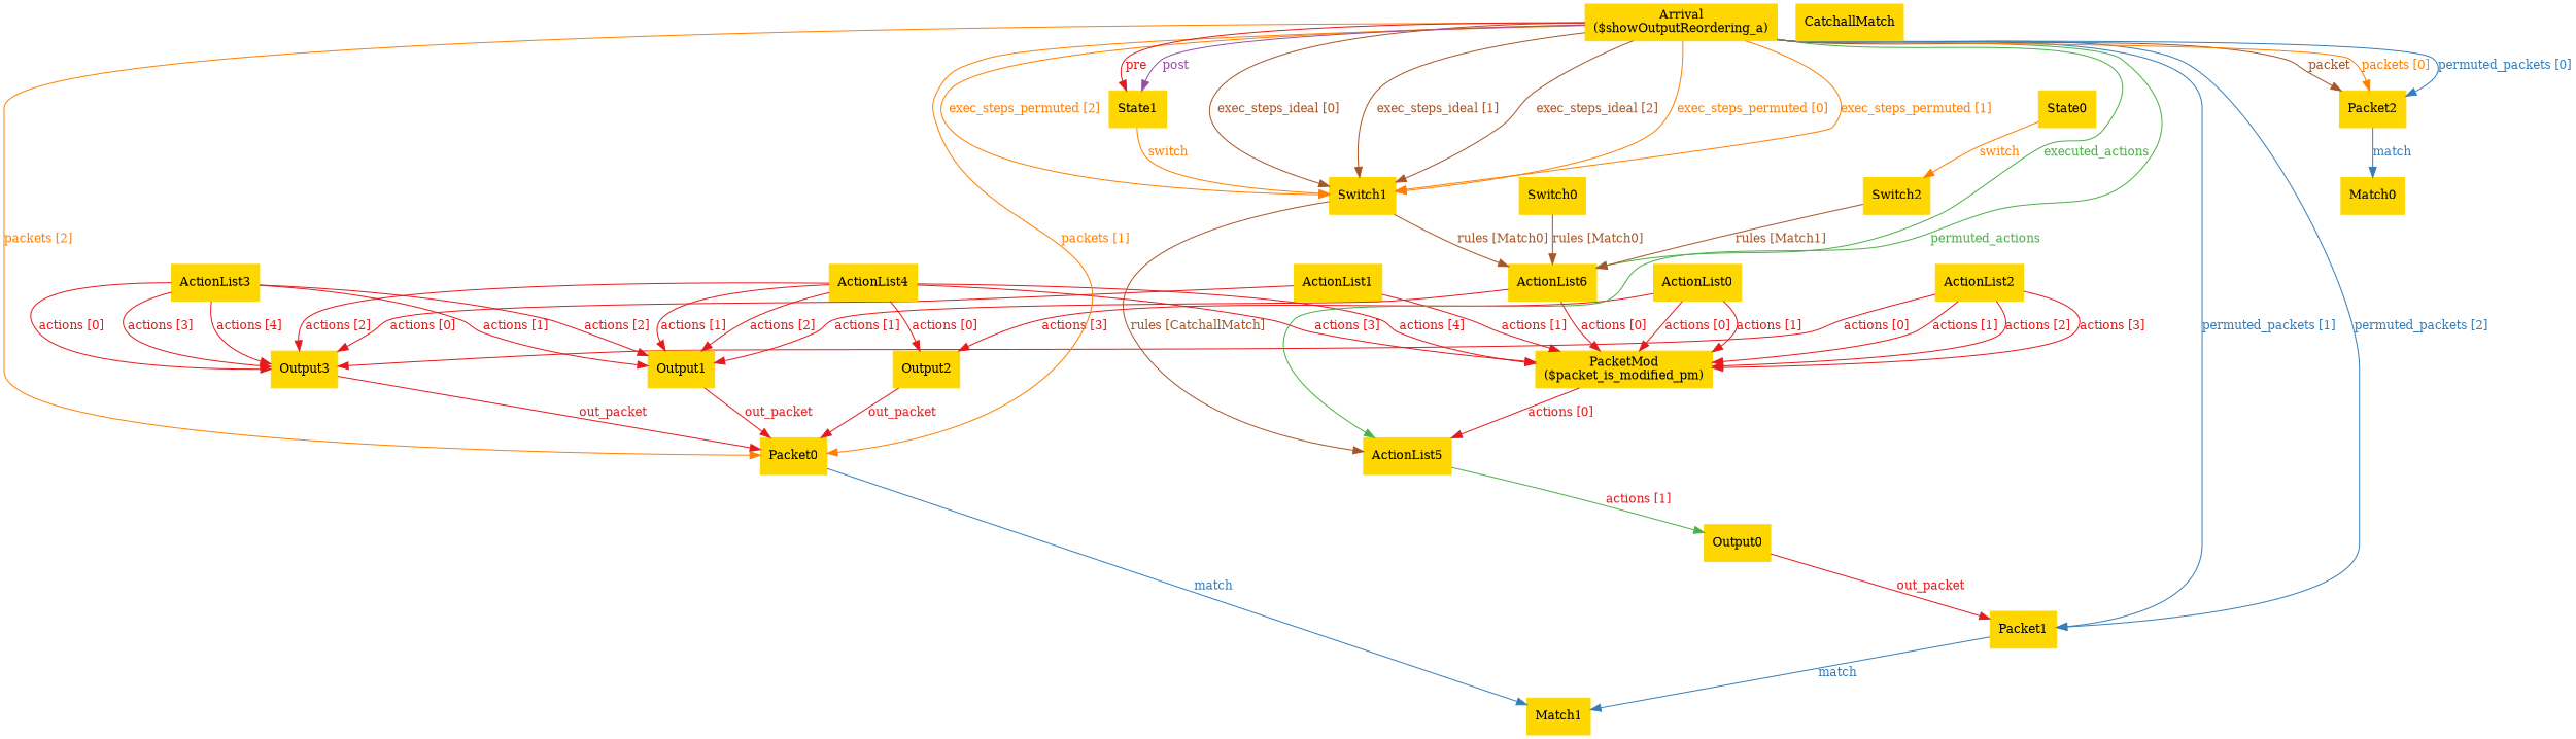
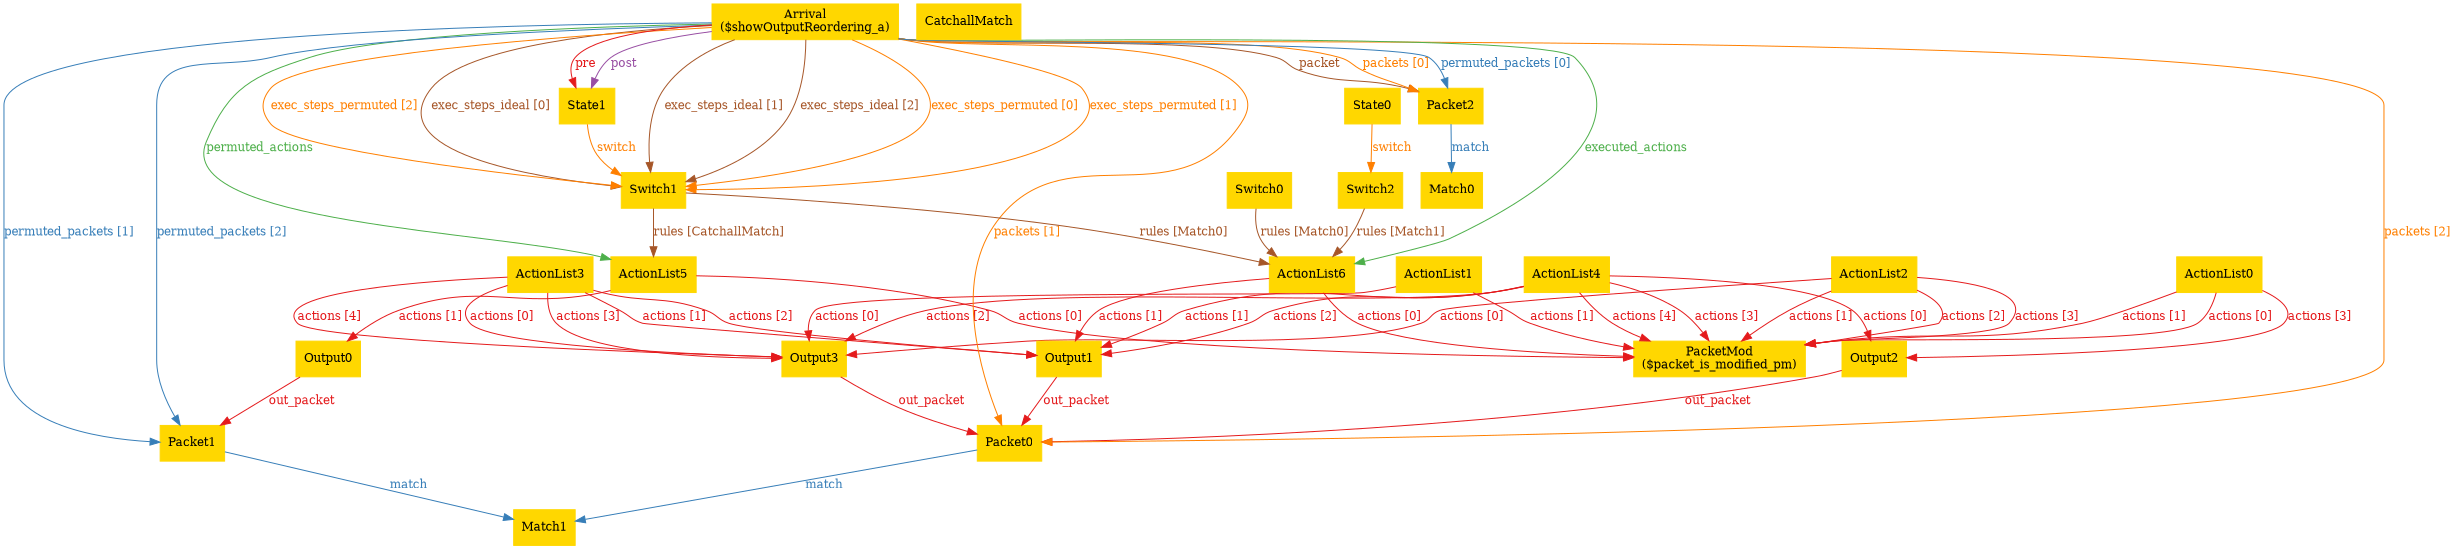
  digraph {
    fontsize=12
    rankdir=TB
    node [color="#ffd700" fontcolor="#000000" fontsize=12 shape=box style="filled, solid"]
    edge [color="#e41a1c" dir=forward fontcolor="#e41a1c" fontsize=12 style=solid uuid="<Arrival, 0, Switch1>" weight=1]
    n1 [label=ActionList0 uuid=ActionList0]
    n2 [label="PacketMod\n($packet_is_modified_pm)" uuid=PacketMod]
    n3 [label=Output2 uuid=Output2]
    n4 [label=Output3 uuid=Output3]
    n5 [label=Packet0 uuid=Packet0]
    n6 [label=Match1 uuid=Match1]
    n7 [label=ActionList1 uuid=ActionList1]
    n8 [label=ActionList2 uuid=ActionList2]
    n9 [label=ActionList3 uuid=ActionList3]
    n10 [label=Output1 uuid=Output1]
    n11 [label=ActionList4 uuid=ActionList4]
    n12 [label=ActionList5 uuid=ActionList5]
    n13 [label=Output0 uuid=Output0]
    n14 [label=Packet1 uuid=Packet1]
    n15 [label=ActionList6 uuid=ActionList6]
    n16 [label="Arrival\n($showOutputReordering_a)" uuid=Arrival]
    n17 [label=Switch1 uuid=Switch1]
    n18 [label=Packet2 uuid=Packet2]
    n19 [label=State1 uuid=State1]
    n20 [label=Match0 uuid=Match0]
    n21 [label=Switch0 uuid=Switch0]
    n22 [label=Switch2 uuid=Switch2]
    n23 [label=State0 uuid=State0]
    n24 [label=CatchallMatch uuid=CatchallMatch]
    n1 -> n2 [label="actions [0]" uuid="<ActionList0, 0, PacketMod>"]
    n1 -> n2 [label="actions [1]" uuid="<ActionList0, 1, PacketMod>"]
    n1 -> n3 [label="actions [3]" uuid="<ActionList0, 3, Output2>"]
    n3 -> n5 [label=out_packet uuid="<Output2, Packet0>"]
    n4 -> n5 [label=out_packet uuid="<Output3, Packet0>"]
    n5 -> n6 [color="#377eb8" fontcolor="#377eb8" label=match uuid="<Packet0, Match1>"]
    n7 -> n2 [label="actions [1]" uuid="<ActionList1, 1, PacketMod>"]
    n7 -> n4 [label="actions [0]" uuid="<ActionList1, 0, Output3>"]
    n8 -> n2 [label="actions [1]" uuid="<ActionList2, 1, PacketMod>"]
    n8 -> n2 [label="actions [2]" uuid="<ActionList2, 2, PacketMod>"]
    n8 -> n2 [label="actions [3]" uuid="<ActionList2, 3, PacketMod>"]
    n8 -> n4 [label="actions [0]" uuid="<ActionList2, 0, Output3>"]
    n9 -> n4 [label="actions [0]" uuid="<ActionList3, 0, Output3>"]
    n9 -> n4 [label="actions [3]" uuid="<ActionList3, 3, Output3>"]
    n9 -> n4 [label="actions [4]" uuid="<ActionList3, 4, Output3>"]
    n9 -> n10 [label="actions [1]" uuid="<ActionList3, 1, Output1>"]
    n9 -> n10 [label="actions [2]" uuid="<ActionList3, 2, Output1>"]
    n10 -> n5 [label=out_packet uuid="<Output1, Packet0>"]
    n11 -> n2 [label="actions [3]" uuid="<ActionList4, 3, PacketMod>"]
    n11 -> n2 [label="actions [4]" uuid="<ActionList4, 4, PacketMod>"]
    n11 -> n3 [label="actions [0]" uuid="<ActionList4, 0, Output2>"]
    n11 -> n4 [label="actions [2]" uuid="<ActionList0, 2, Output3>"]
    n11 -> n10 [label="actions [1]" uuid="<ActionList4, 1, Output1>"]
    n11 -> n10 [label="actions [2]" uuid="<ActionList4, 2, Output1>"]
-   n2 -> n12 [label="actions [0]" uuid="<ActionList5, 0, PacketMod>"]
-   n12 -> n13 [color="#4daf4a" label="actions [1]" uuid="<ActionList5, 1, Output0>"]
+   n12 -> n2 [label="actions [0]" uuid="<ActionList5, 0, PacketMod>"]
+   n12 -> n13 [label="actions [1]" uuid="<ActionList5, 1, Output0>"]
    n13 -> n14 [label=out_packet uuid="<Output0, Packet1>"]
    n14 -> n6 [color="#377eb8" fontcolor="#377eb8" label=match uuid="<Packet1, Match1>"]
    n15 -> n2 [label="actions [0]" uuid="<ActionList6, 0, PacketMod>"]
    n15 -> n10 [label="actions [1]" uuid="<ActionList6, 1, Output1>"]
    n16 -> n5 [color="#ff7f00" fontcolor="#ff7f00" label="packets [1]" uuid="<Arrival, 1, Packet0>"]
    n16 -> n5 [color="#ff7f00" fontcolor="#ff7f00" label="packets [2]" uuid="<Arrival, 2, Packet0>"]
    n16 -> n12 [color="#4daf4a" fontcolor="#4daf4a" label=permuted_actions uuid="<Arrival, ActionList5>"]
    n16 -> n14 [color="#377eb8" fontcolor="#377eb8" label="permuted_packets [1]" uuid="<Arrival, 1, Packet1>"]
    n16 -> n14 [color="#377eb8" fontcolor="#377eb8" label="permuted_packets [2]" uuid="<Arrival, 2, Packet1>"]
    n16 -> n15 [color="#4daf4a" fontcolor="#4daf4a" label=executed_actions uuid="<Arrival, ActionList6>"]
    n16 -> n17 [color="#a65628" fontcolor="#a65628" label="exec_steps_ideal [0]"]
    n16 -> n17 [color="#a65628" fontcolor="#a65628" label="exec_steps_ideal [1]" uuid="<Arrival, 1, Switch1>"]
    n16 -> n17 [color="#a65628" fontcolor="#a65628" label="exec_steps_ideal [2]" uuid="<Arrival, 2, Switch1>"]
    n16 -> n17 [color="#ff7f00" fontcolor="#ff7f00" label="exec_steps_permuted [0]"]
    n16 -> n17 [color="#ff7f00" fontcolor="#ff7f00" label="exec_steps_permuted [1]" uuid="<Arrival, 1, Switch1>"]
    n16 -> n17 [color="#ff7f00" fontcolor="#ff7f00" label="exec_steps_permuted [2]" uuid="<Arrival, 2, Switch1>"]
    n16 -> n18 [color="#a65628" fontcolor="#a65628" label=packet uuid="<Arrival, Packet2>"]
    n16 -> n18 [color="#ff7f00" fontcolor="#ff7f00" label="packets [0]" uuid="<Arrival, 0, Packet2>"]
    n16 -> n18 [color="#377eb8" fontcolor="#377eb8" label="permuted_packets [0]" uuid="<Arrival, 0, Packet2>"]
    n16 -> n19 [color="#984ea3" fontcolor="#984ea3" label=post uuid="<Arrival, State1>"]
    n16 -> n19 [label=pre uuid="<Arrival, State1>"]
    n17 -> n12 [color="#a65628" fontcolor="#a65628" label="rules [CatchallMatch]" uuid="<Switch1, CatchallMatch, ActionList5>"]
    n17 -> n15 [color="#a65628" fontcolor="#a65628" label="rules [Match0]" uuid="<Switch1, Match0, ActionList6>"]
    n18 -> n20 [color="#377eb8" fontcolor="#377eb8" label=match uuid="<Packet2, Match0>"]
    n19 -> n17 [color="#ff7f00" fontcolor="#ff7f00" label=switch uuid="<State1, Switch1>"]
    n21 -> n15 [color="#a65628" fontcolor="#a65628" label="rules [Match0]" uuid="<Switch0, Match0, ActionList6>"]
    n22 -> n15 [color="#a65628" fontcolor="#a65628" label="rules [Match1]" uuid="<Switch2, Match1, ActionList6>"]
    n23 -> n22 [color="#ff7f00" fontcolor="#ff7f00" label=switch uuid="<State0, Switch2>"]
  }
